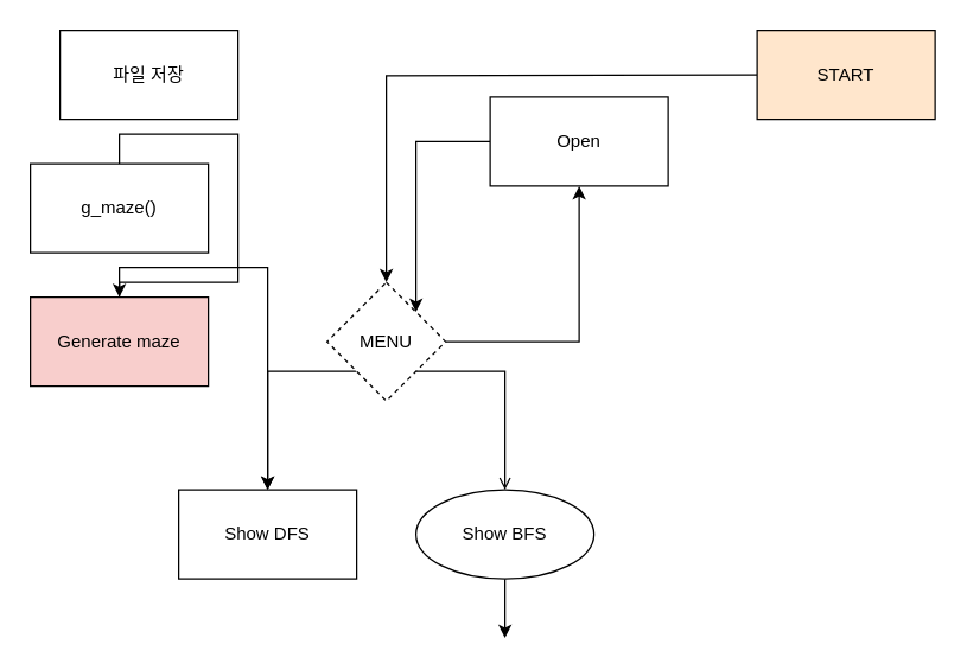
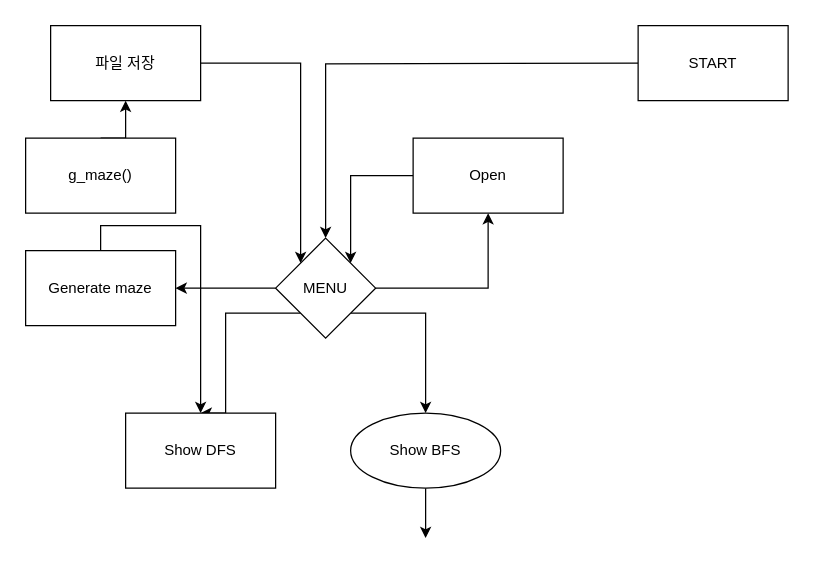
  <mxCell id="0" />
  <mxCell id="1" parent="0" />
  <mxCell id="2" style="edgeStyle=orthogonalEdgeStyle;rounded=0;orthogonalLoop=1;jettySize=auto;html=1;exitX=1;exitY=0.5;exitDx=0;exitDy=0;entryX=0.5;entryY=1;entryDx=0;entryDy=0;" parent="1" source="6" target="10" edge="1"><mxGeometry relative="1" as="geometry" /></mxCell>
+ <mxCell id="3" style="edgeStyle=orthogonalEdgeStyle;rounded=0;orthogonalLoop=1;jettySize=auto;html=1;exitX=0;exitY=0.5;exitDx=0;exitDy=0;entryX=1;entryY=0.5;entryDx=0;entryDy=0;" parent="1" source="6" target="8" edge="1"><mxGeometry relative="1" as="geometry" /></mxCell>
  <mxCell id="4" style="edgeStyle=orthogonalEdgeStyle;rounded=0;orthogonalLoop=1;jettySize=auto;html=1;exitX=0;exitY=1;exitDx=0;exitDy=0;entryX=0.5;entryY=0;entryDx=0;entryDy=0;" parent="1" source="6" target="16" edge="1"><mxGeometry relative="1" as="geometry"><mxPoint x="170" y="290" as="targetPoint" /><Array as="points"><mxPoint x="180" y="250" /></Array></mxGeometry></mxCell>
- <mxCell id="5" style="edgeStyle=orthogonalEdgeStyle;rounded=0;orthogonalLoop=1;jettySize=auto;html=1;exitX=1;exitY=1;exitDx=0;exitDy=0;entryX=0.5;entryY=0;entryDx=0;entryDy=0;endArrow=open;" parent="1" source="6" target="18" edge="1"><mxGeometry relative="1" as="geometry"><Array as="points"><mxPoint x="340" y="250" /></Array></mxGeometry></mxCell>
- <mxCell id="6" value="MENU" style="rhombus;whiteSpace=wrap;html=1;dashed=1;" parent="1" vertex="1"><mxGeometry x="220" y="190" width="80" height="80" as="geometry" /></mxCell>
+ <mxCell id="5" style="edgeStyle=orthogonalEdgeStyle;rounded=0;orthogonalLoop=1;jettySize=auto;html=1;exitX=1;exitY=1;exitDx=0;exitDy=0;entryX=0.5;entryY=0;entryDx=0;entryDy=0;" parent="1" source="6" target="18" edge="1"><mxGeometry relative="1" as="geometry"><Array as="points"><mxPoint x="340" y="250" /></Array></mxGeometry></mxCell>
+ <mxCell id="6" value="MENU" style="rhombus;whiteSpace=wrap;html=1;" parent="1" vertex="1"><mxGeometry x="220" y="190" width="80" height="80" as="geometry" /></mxCell>
  <mxCell id="7" style="edgeStyle=orthogonalEdgeStyle;rounded=0;orthogonalLoop=1;jettySize=auto;html=1;exitX=0.5;exitY=0;exitDx=0;exitDy=0;" parent="1" source="8" target="16" edge="1"><mxGeometry relative="1" as="geometry" /></mxCell>
- <mxCell id="8" value="Generate maze" style="rounded=0;whiteSpace=wrap;html=1;fillColor=#f8cecc;" parent="1" vertex="1"><mxGeometry x="20" y="200" width="120" height="60" as="geometry" /></mxCell>
+ <mxCell id="8" value="Generate maze" style="rounded=0;whiteSpace=wrap;html=1;" parent="1" vertex="1"><mxGeometry x="20" y="200" width="120" height="60" as="geometry" /></mxCell>
  <mxCell id="9" style="edgeStyle=orthogonalEdgeStyle;rounded=0;orthogonalLoop=1;jettySize=auto;html=1;exitX=0;exitY=0.5;exitDx=0;exitDy=0;entryX=1;entryY=0;entryDx=0;entryDy=0;" parent="1" source="10" target="6" edge="1"><mxGeometry relative="1" as="geometry" /></mxCell>
- <mxCell id="10" value="Open" style="rounded=0;whiteSpace=wrap;html=1;" parent="1" vertex="1"><mxGeometry x="330" y="65" width="120" height="60" as="geometry" /></mxCell>
- <mxCell id="11" style="edgeStyle=orthogonalEdgeStyle;rounded=0;orthogonalLoop=1;jettySize=auto;html=1;exitX=0.5;exitY=0;exitDx=0;exitDy=0;" parent="1" source="12" target="8" edge="1"><mxGeometry relative="1" as="geometry" /></mxCell>
+ <mxCell id="10" value="Open" style="rounded=0;whiteSpace=wrap;html=1;" parent="1" vertex="1"><mxGeometry x="330" y="110" width="120" height="60" as="geometry" /></mxCell>
+ <mxCell id="11" style="edgeStyle=orthogonalEdgeStyle;rounded=0;orthogonalLoop=1;jettySize=auto;html=1;exitX=0.5;exitY=0;exitDx=0;exitDy=0;entryX=0.5;entryY=1;entryDx=0;entryDy=0;" parent="1" source="12" target="14" edge="1"><mxGeometry relative="1" as="geometry" /></mxCell>
  <mxCell id="12" value="g_maze()" style="rounded=0;whiteSpace=wrap;html=1;" parent="1" vertex="1"><mxGeometry x="20" y="110" width="120" height="60" as="geometry" /></mxCell>
+ <mxCell id="13" style="edgeStyle=orthogonalEdgeStyle;rounded=0;orthogonalLoop=1;jettySize=auto;html=1;exitX=1;exitY=0.5;exitDx=0;exitDy=0;entryX=0;entryY=0;entryDx=0;entryDy=0;" parent="1" source="14" target="6" edge="1"><mxGeometry relative="1" as="geometry" /></mxCell>
  <mxCell id="14" value="파일 저장" style="rounded=0;whiteSpace=wrap;html=1;" parent="1" vertex="1"><mxGeometry x="40" y="20" width="120" height="60" as="geometry" /></mxCell>
  <mxCell id="15" style="edgeStyle=orthogonalEdgeStyle;rounded=0;orthogonalLoop=1;jettySize=auto;html=1;exitX=0;exitY=0.5;exitDx=0;exitDy=0;" parent="1" target="6" edge="1"><mxGeometry relative="1" as="geometry"><mxPoint x="510" y="50" as="sourcePoint" /></mxGeometry></mxCell>
- <mxCell id="16" value="Show DFS" style="rounded=0;whiteSpace=wrap;html=1;" parent="1" vertex="1"><mxGeometry x="120" y="330" width="120" height="60" as="geometry" /></mxCell>
+ <mxCell id="16" value="Show DFS" style="rounded=0;whiteSpace=wrap;html=1;" parent="1" vertex="1"><mxGeometry x="100" y="330" width="120" height="60" as="geometry" /></mxCell>
  <mxCell id="17" style="edgeStyle=orthogonalEdgeStyle;rounded=0;orthogonalLoop=1;jettySize=auto;html=1;" edge="1" parent="1" source="18"><mxGeometry relative="1" as="geometry"><mxPoint x="340" y="430" as="targetPoint" /></mxGeometry></mxCell>
  <mxCell id="18" value="Show BFS" style="ellipse;whiteSpace=wrap;html=1;" parent="1" vertex="1"><mxGeometry x="280" y="330" width="120" height="60" as="geometry" /></mxCell>
- <mxCell id="19" value="START" style="rounded=0;whiteSpace=wrap;html=1;fillColor=#ffe6cc;" parent="1" vertex="1"><mxGeometry x="510" y="20" width="120" height="60" as="geometry" /></mxCell>
+ <mxCell id="19" value="START" style="rounded=0;whiteSpace=wrap;html=1;" parent="1" vertex="1"><mxGeometry x="510" y="20" width="120" height="60" as="geometry" /></mxCell>
